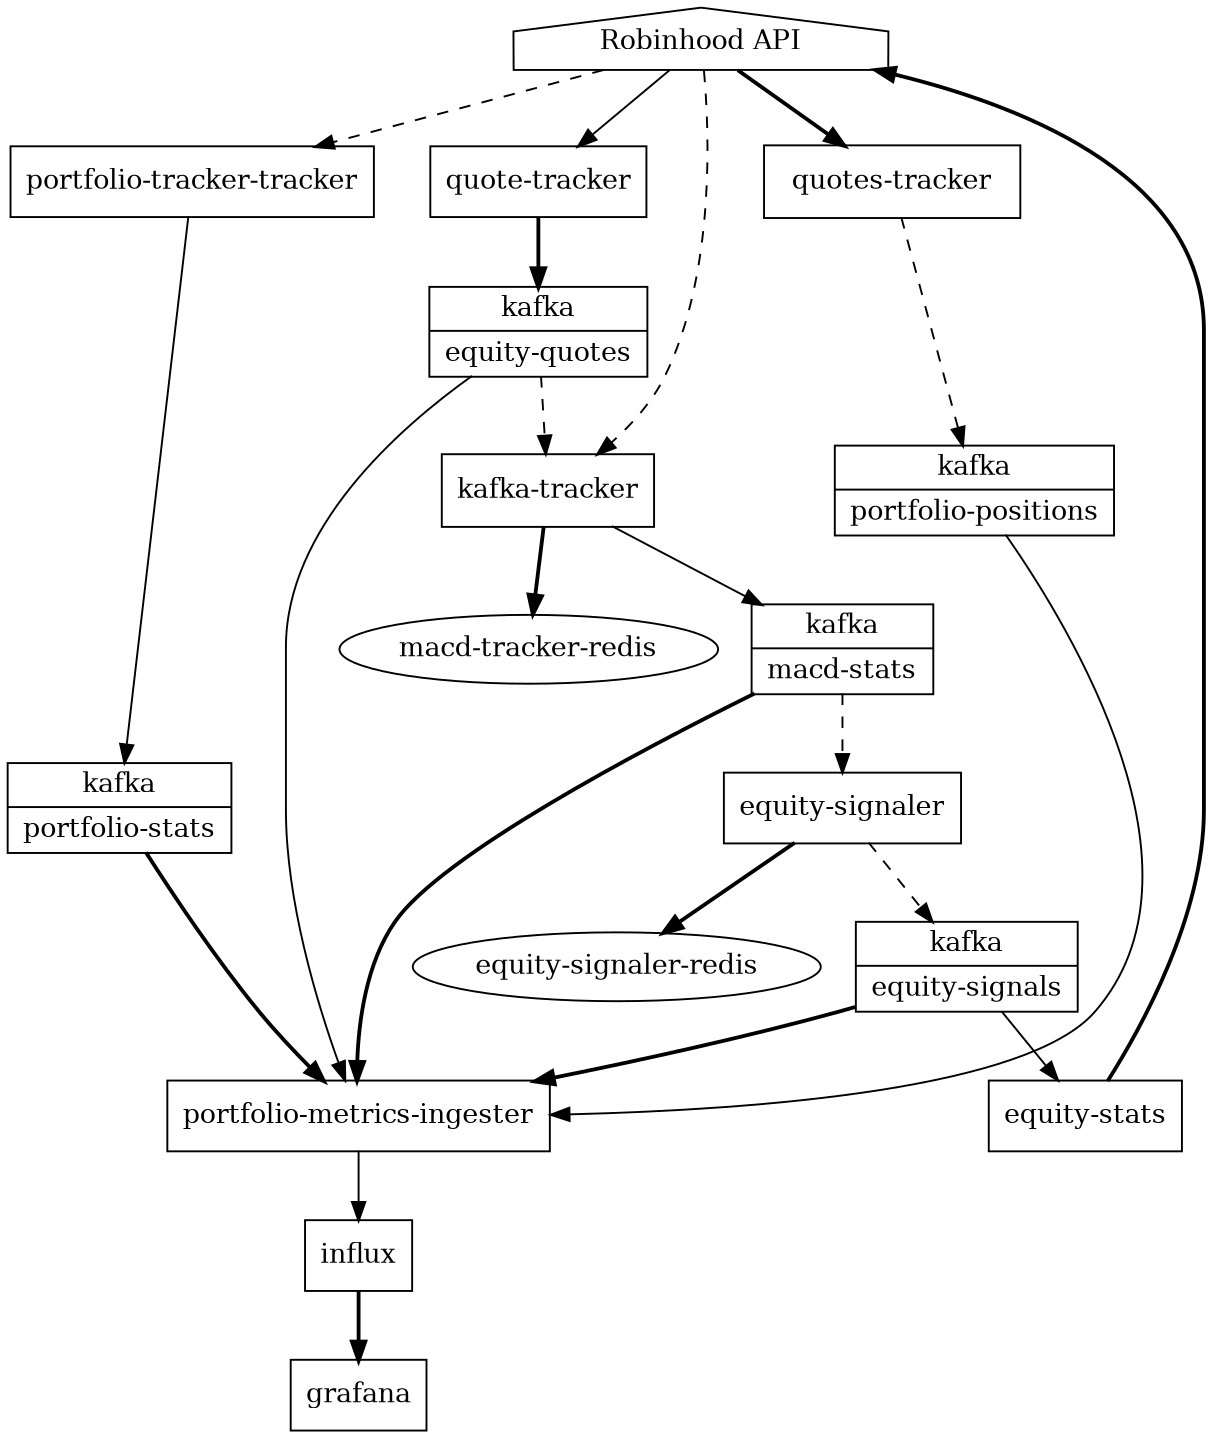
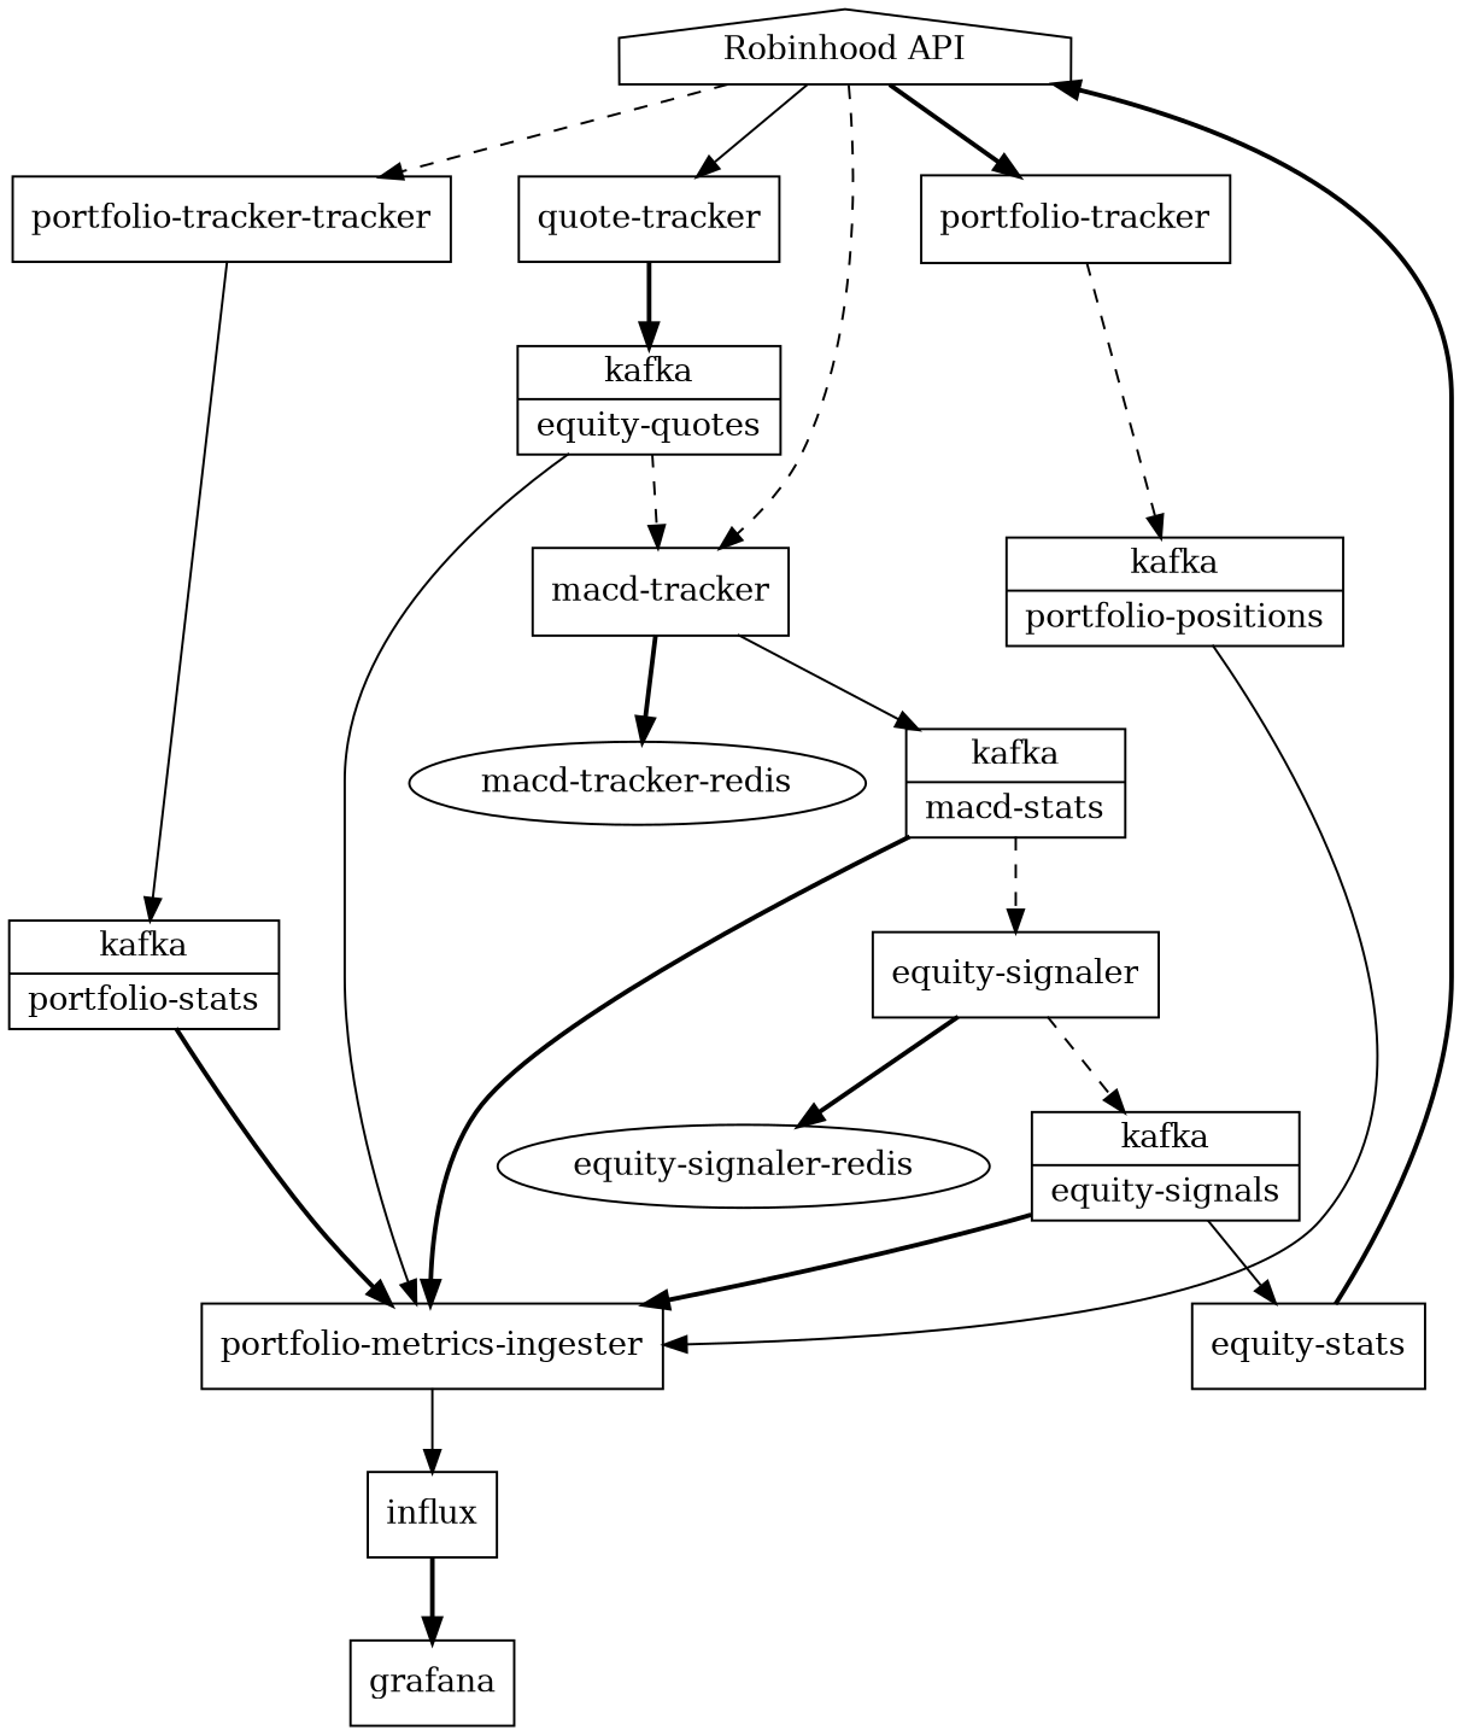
  digraph {
    node [shape=record]
    edge [style=bold]
    "Robinhood API" [shape=house]
-   "macd-tracker" [label="kafka-tracker"]
-   "portfolio-tracker" [label="quotes-tracker"]
+   "macd-tracker"
+   "portfolio-tracker"
    "quote-tracker"
    n5 [label="portfolio-tracker-tracker"]
    n6 [label="{<f0> kafka| <f1> macd-stats}"]
    "macd-tracker-redis" [shape=ellipse]
    n8 [label="{<f0> kafka| <f1> portfolio-positions}"]
    n9 [label="{<f0> kafka| <f1> equity-quotes}"]
    n10 [label="{<f0> kafka| <f1> portfolio-stats}"]
    "portfolio-metrics-ingester"
    "equity-signaler"
    influx
    n14 [label="{<f0> kafka| <f1> equity-signals}"]
    "equity-signaler-redis" [shape=ellipse]
    n16 [label="equity-stats"]
    grafana
    "Robinhood API" -> "macd-tracker" [style=dashed]
    "Robinhood API" -> "portfolio-tracker"
    "Robinhood API" -> "quote-tracker" [style=solid]
    "Robinhood API" -> n5 [style=dashed]
    "macd-tracker" -> n6 [style=solid]
    "macd-tracker" -> "macd-tracker-redis"
    "portfolio-tracker" -> n8 [style=dashed]
    "quote-tracker" -> n9
    n5 -> n10 [style=solid]
    n6 -> "portfolio-metrics-ingester"
    n6 -> "equity-signaler" [style=dashed]
    n8 -> "portfolio-metrics-ingester" [style=solid]
    n9 -> "macd-tracker" [style=dashed]
    n9 -> "portfolio-metrics-ingester" [style=solid]
    n10 -> "portfolio-metrics-ingester"
    "portfolio-metrics-ingester" -> influx [style=solid]
    "equity-signaler" -> n14 [style=dashed]
    "equity-signaler" -> "equity-signaler-redis"
    influx -> grafana
    n14 -> "portfolio-metrics-ingester"
    n14 -> n16 [style=solid]
    n16 -> "Robinhood API"
  }
